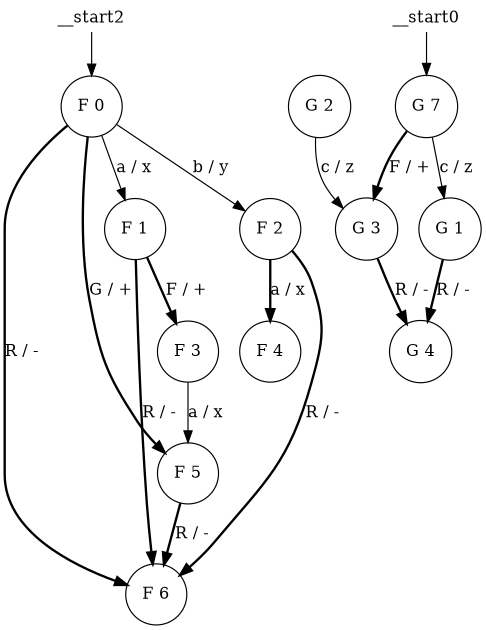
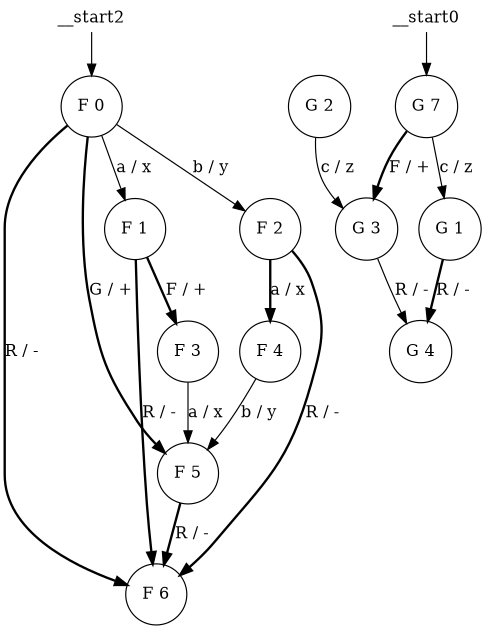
  digraph {
    node [shape=circle]
    edge [style=bold]
    n1 [label="F 0"]
    n2 [label="F 1"]
    n3 [label="F 2"]
    n4 [label="F 5"]
    n5 [label="F 6"]
    n6 [label="F 3"]
    n7 [label="F 4"]
    n8 [label="G 7"]
    n9 [label="G 1"]
    n10 [label="G 3"]
    n11 [label="G 4"]
    n12 [label="G 2"]
    __start0 [height=0 shape=none width=0]
    n14 [height=0 label=__start2 shape=none width=0]
    n1 -> n2 [label="a / x" style=""]
    n1 -> n3 [label="b / y" style=""]
    n1 -> n4 [label="G / +"]
    n1 -> n5 [label="R / -"]
    n2 -> n5 [label="R / -"]
    n2 -> n6 [label="F / +"]
    n3 -> n5 [label="R / -"]
    n3 -> n7 [label="a / x"]
    n4 -> n5 [label="R / -"]
    n6 -> n4 [label="a / x" style=""]
+   n7 -> n4 [label="b / y" style=""]
    n8 -> n9 [label="c / z" style=""]
    n8 -> n10 [label="F / +"]
    n9 -> n11 [label="R / -"]
-   n10 -> n11 [label="R / -"]
+   n10 -> n11 [label="R / -" style=solid]
    n12 -> n10 [label="c / z" style=""]
    __start0 -> n8 [style=""]
    n14 -> n1 [style=""]
  }
